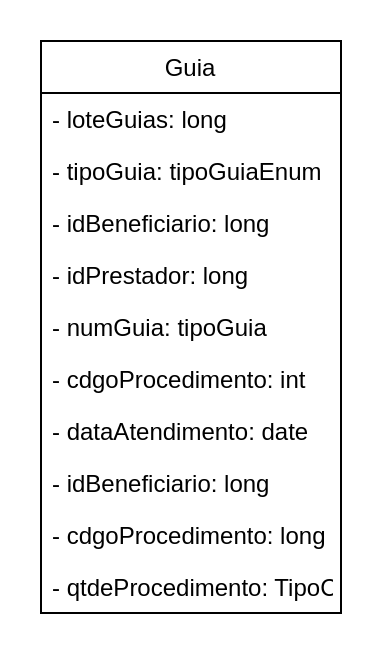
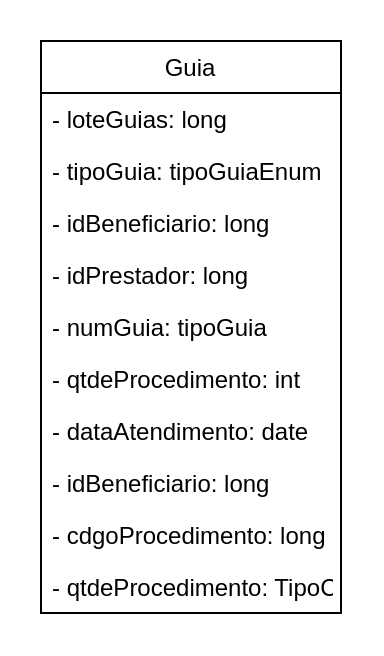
  <mxCell id="0" />
  <mxCell id="1" parent="0" />
  <mxCell id="2" value="Guia" style="swimlane;fontStyle=0;childLayout=stackLayout;horizontal=1;startSize=26;fillColor=none;horizontalStack=0;resizeParent=1;resizeParentMax=0;resizeLast=0;collapsible=1;marginBottom=0;" parent="1" vertex="1"><mxGeometry x="20" width="150" height="286" as="geometry" y="20" /></mxCell>
  <mxCell id="3" value="- loteGuias: long" style="text;strokeColor=none;fillColor=none;align=left;verticalAlign=top;spacingLeft=4;spacingRight=4;overflow=hidden;rotatable=0;points=[[0,0.5],[1,0.5]];portConstraint=eastwest;" parent="2" vertex="1"><mxGeometry y="26" width="150" height="26" as="geometry" /></mxCell>
  <mxCell id="4" value="- tipoGuia: tipoGuiaEnum" style="text;strokeColor=none;fillColor=none;align=left;verticalAlign=top;spacingLeft=4;spacingRight=4;overflow=hidden;rotatable=0;points=[[0,0.5],[1,0.5]];portConstraint=eastwest;" parent="2" vertex="1"><mxGeometry y="52" width="150" height="26" as="geometry" /></mxCell>
  <mxCell id="5" value="- idBeneficiario: long&#10;" style="text;strokeColor=none;fillColor=none;align=left;verticalAlign=top;spacingLeft=4;spacingRight=4;overflow=hidden;rotatable=0;points=[[0,0.5],[1,0.5]];portConstraint=eastwest;" parent="2" vertex="1"><mxGeometry y="78" width="150" height="26" as="geometry" /></mxCell>
  <mxCell id="6" value="- idPrestador: long&#10;" style="text;strokeColor=none;fillColor=none;align=left;verticalAlign=top;spacingLeft=4;spacingRight=4;overflow=hidden;rotatable=0;points=[[0,0.5],[1,0.5]];portConstraint=eastwest;" parent="2" vertex="1"><mxGeometry y="104" width="150" height="26" as="geometry" /></mxCell>
  <mxCell id="7" value="- numGuia: tipoGuia&#10;" style="text;strokeColor=none;fillColor=none;align=left;verticalAlign=top;spacingLeft=4;spacingRight=4;overflow=hidden;rotatable=0;points=[[0,0.5],[1,0.5]];portConstraint=eastwest;" parent="2" vertex="1"><mxGeometry y="130" width="150" height="26" as="geometry" /></mxCell>
- <mxCell id="8" value="- cdgoProcedimento: int&#10;" style="text;strokeColor=none;fillColor=none;align=left;verticalAlign=top;spacingLeft=4;spacingRight=4;overflow=hidden;rotatable=0;points=[[0,0.5],[1,0.5]];portConstraint=eastwest;" parent="2" vertex="1"><mxGeometry y="156" width="150" height="26" as="geometry" /></mxCell>
+ <mxCell id="8" value="- qtdeProcedimento: int&#10;" style="text;strokeColor=none;fillColor=none;align=left;verticalAlign=top;spacingLeft=4;spacingRight=4;overflow=hidden;rotatable=0;points=[[0,0.5],[1,0.5]];portConstraint=eastwest;" parent="2" vertex="1"><mxGeometry y="156" width="150" height="26" as="geometry" /></mxCell>
  <mxCell id="9" value="- dataAtendimento: date&#10;" style="text;strokeColor=none;fillColor=none;align=left;verticalAlign=top;spacingLeft=4;spacingRight=4;overflow=hidden;rotatable=0;points=[[0,0.5],[1,0.5]];portConstraint=eastwest;" parent="2" vertex="1"><mxGeometry y="182" width="150" height="26" as="geometry" /></mxCell>
  <mxCell id="10" value="- idBeneficiario: long&#10;" style="text;strokeColor=none;fillColor=none;align=left;verticalAlign=top;spacingLeft=4;spacingRight=4;overflow=hidden;rotatable=0;points=[[0,0.5],[1,0.5]];portConstraint=eastwest;" parent="2" vertex="1"><mxGeometry y="208" width="150" height="26" as="geometry" /></mxCell>
  <mxCell id="11" value="- cdgoProcedimento: long&#10;" style="text;strokeColor=none;fillColor=none;align=left;verticalAlign=top;spacingLeft=4;spacingRight=4;overflow=hidden;rotatable=0;points=[[0,0.5],[1,0.5]];portConstraint=eastwest;" parent="2" vertex="1"><mxGeometry y="234" width="150" height="26" as="geometry" /></mxCell>
  <mxCell id="12" value="- qtdeProcedimento: TipoConsultaEnum&#10;" style="text;strokeColor=none;fillColor=none;align=left;verticalAlign=top;spacingLeft=4;spacingRight=4;overflow=hidden;rotatable=0;points=[[0,0.5],[1,0.5]];portConstraint=eastwest;" parent="2" vertex="1"><mxGeometry y="260" width="150" height="26" as="geometry" /></mxCell>
